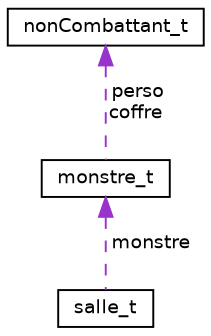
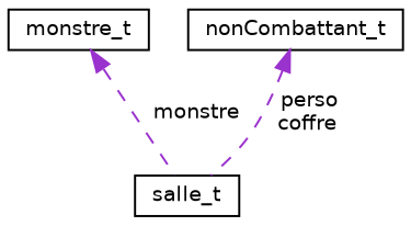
  digraph {
    node [color=black fillcolor=white fontname=Helvetica fontsize=10 shape=record style=filled]
    edge [color=darkorchid3 dir=back fontname=Helvetica fontsize=10 labelfontname=Helvetica labelfontsize=10 style=dashed]
    n1 [height=0.2 label=salle_t width=0.4]
    n2 [height=0.2 label=monstre_t width=0.4]
    n3 [height=0.2 label=nonCombattant_t width=0.4]
    n2 -> n1 [label=" monstre"]
-   n3 -> n2 [label=" perso\ncoffre"]
+   n3 -> n1 [label=" perso\ncoffre"]
  }
